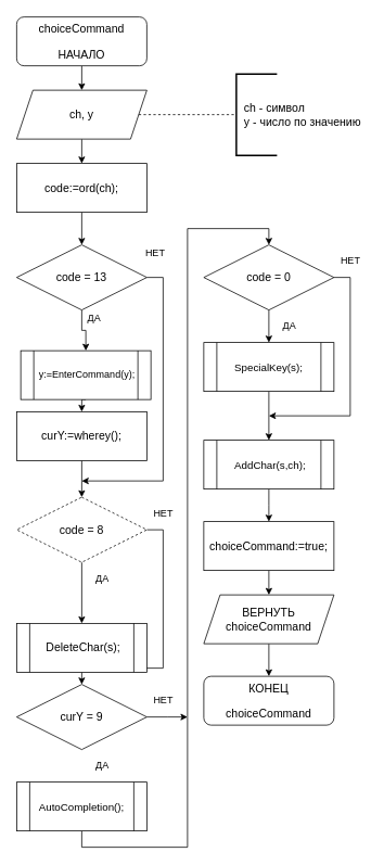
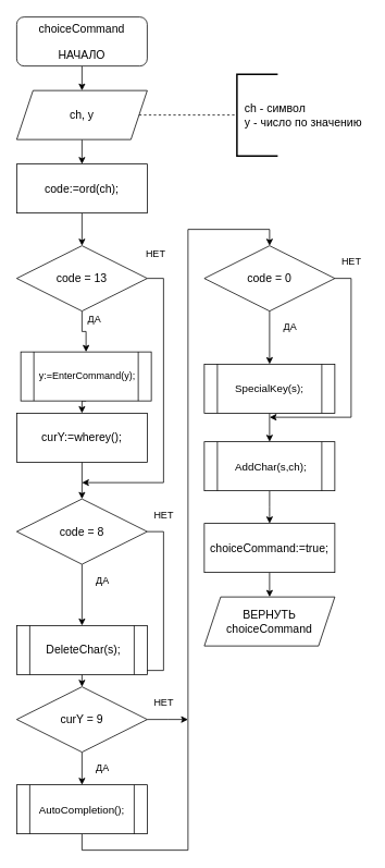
  <mxCell id="0" />
  <mxCell id="1" parent="0" />
  <mxCell id="2" style="edgeStyle=orthogonalEdgeStyle;rounded=0;orthogonalLoop=1;jettySize=auto;html=1;exitX=0.5;exitY=1;exitDx=0;exitDy=0;entryX=0.5;entryY=0;entryDx=0;entryDy=0;" edge="1" parent="1" source="3" target="5"><mxGeometry relative="1" as="geometry" /></mxCell>
  <mxCell id="3" value="&lt;font&gt;&lt;span style=&quot;font-size: 14px&quot;&gt;choiceCommand&lt;/span&gt;&lt;br&gt;&lt;br&gt;&lt;span style=&quot;font-size: 14px&quot;&gt;НАЧАЛО&lt;/span&gt;&lt;/font&gt;" style="rounded=1;whiteSpace=wrap;html=1;" vertex="1" parent="1"><mxGeometry x="20" y="20" width="160" height="60" as="geometry" /></mxCell>
  <mxCell id="4" style="edgeStyle=orthogonalEdgeStyle;rounded=0;orthogonalLoop=1;jettySize=auto;html=1;exitX=0.5;exitY=1;exitDx=0;exitDy=0;entryX=0.5;entryY=0;entryDx=0;entryDy=0;" edge="1" parent="1" source="5" target="9"><mxGeometry relative="1" as="geometry"><mxPoint x="100" y="210" as="targetPoint" /></mxGeometry></mxCell>
  <mxCell id="5" value="&lt;font style=&quot;font-size: 14px&quot;&gt;ch, y&lt;/font&gt;" style="shape=parallelogram;perimeter=parallelogramPerimeter;whiteSpace=wrap;html=1;fixedSize=1;" vertex="1" parent="1"><mxGeometry x="20" y="110" width="160" height="60" as="geometry" /></mxCell>
  <mxCell id="6" value="&lt;span style=&quot;font-size: 14px&quot;&gt;&amp;nbsp; ch - символ&lt;br&gt;&amp;nbsp; y - число по значению&lt;br&gt;&lt;/span&gt;" style="strokeWidth=2;html=1;shape=mxgraph.flowchart.annotation_1;align=left;pointerEvents=1;" vertex="1" parent="1"><mxGeometry x="290" y="90" width="50" height="100" as="geometry" /></mxCell>
  <mxCell id="7" value="" style="endArrow=none;dashed=1;html=1;rounded=0;edgeStyle=orthogonalEdgeStyle;exitX=1;exitY=0.5;exitDx=0;exitDy=0;" edge="1" parent="1"><mxGeometry width="50" height="50" relative="1" as="geometry"><mxPoint x="170" y="140" as="sourcePoint" /><mxPoint x="290" y="140" as="targetPoint" /></mxGeometry></mxCell>
  <mxCell id="8" style="edgeStyle=orthogonalEdgeStyle;rounded=0;orthogonalLoop=1;jettySize=auto;html=1;exitX=0.5;exitY=1;exitDx=0;exitDy=0;entryX=0.5;entryY=0;entryDx=0;entryDy=0;" edge="1" parent="1" source="9" target="12"><mxGeometry relative="1" as="geometry" /></mxCell>
  <mxCell id="9" value="&lt;span style=&quot;font-size: 14px&quot;&gt;code:=ord(ch);&lt;/span&gt;" style="rounded=0;whiteSpace=wrap;html=1;" vertex="1" parent="1"><mxGeometry x="20" y="200" width="160" height="60" as="geometry" /></mxCell>
  <mxCell id="10" style="edgeStyle=orthogonalEdgeStyle;rounded=0;orthogonalLoop=1;jettySize=auto;html=1;exitX=0.5;exitY=1;exitDx=0;exitDy=0;entryX=0.5;entryY=0;entryDx=0;entryDy=0;" edge="1" parent="1" source="12" target="14"><mxGeometry relative="1" as="geometry" /></mxCell>
  <mxCell id="11" style="edgeStyle=orthogonalEdgeStyle;rounded=0;orthogonalLoop=1;jettySize=auto;html=1;exitX=1;exitY=0.5;exitDx=0;exitDy=0;" edge="1" parent="1" source="12"><mxGeometry relative="1" as="geometry"><mxPoint x="100" y="590" as="targetPoint" /><Array as="points"><mxPoint x="200" y="340" /><mxPoint x="200" y="590" /></Array></mxGeometry></mxCell>
  <mxCell id="12" value="&lt;span style=&quot;font-size: 14px&quot;&gt;code = 13&lt;/span&gt;" style="rhombus;whiteSpace=wrap;html=1;" vertex="1" parent="1"><mxGeometry x="20" y="300" width="160" height="80" as="geometry" /></mxCell>
  <mxCell id="13" style="edgeStyle=orthogonalEdgeStyle;rounded=0;orthogonalLoop=1;jettySize=auto;html=1;exitX=0.5;exitY=1;exitDx=0;exitDy=0;entryX=0.5;entryY=0;entryDx=0;entryDy=0;" edge="1" parent="1" source="14" target="40"><mxGeometry relative="1" as="geometry" /></mxCell>
  <mxCell id="14" value="&lt;font style=&quot;font-size: 12px&quot;&gt;&amp;nbsp;y:=EnterCommand(y);&lt;/font&gt;" style="shape=process;whiteSpace=wrap;html=1;backgroundOutline=1;" vertex="1" parent="1"><mxGeometry x="25" y="430" width="160" height="60" as="geometry" /></mxCell>
  <mxCell id="15" value="ДА" style="text;html=1;align=center;verticalAlign=middle;resizable=0;points=[];autosize=1;strokeColor=none;" vertex="1" parent="1"><mxGeometry x="100" y="380" width="30" height="20" as="geometry" /></mxCell>
  <mxCell id="16" style="edgeStyle=orthogonalEdgeStyle;rounded=0;orthogonalLoop=1;jettySize=auto;html=1;exitX=0.5;exitY=1;exitDx=0;exitDy=0;entryX=0.5;entryY=0;entryDx=0;entryDy=0;" edge="1" parent="1" source="18" target="21"><mxGeometry relative="1" as="geometry" /></mxCell>
  <mxCell id="17" style="edgeStyle=orthogonalEdgeStyle;rounded=0;orthogonalLoop=1;jettySize=auto;html=1;exitX=1;exitY=0.5;exitDx=0;exitDy=0;" edge="1" parent="1" source="18"><mxGeometry relative="1" as="geometry"><mxPoint x="100" y="820" as="targetPoint" /><Array as="points"><mxPoint x="200" y="650" /><mxPoint x="200" y="820" /></Array></mxGeometry></mxCell>
- <mxCell id="18" value="&lt;span style=&quot;font-size: 14px&quot;&gt;code = 8&lt;/span&gt;" style="rhombus;whiteSpace=wrap;html=1;dashed=1;" vertex="1" parent="1"><mxGeometry x="20" y="610" width="160" height="80" as="geometry" /></mxCell>
+ <mxCell id="18" value="&lt;span style=&quot;font-size: 14px&quot;&gt;code = 8&lt;/span&gt;" style="rhombus;whiteSpace=wrap;html=1;" vertex="1" parent="1"><mxGeometry x="20" y="610" width="160" height="80" as="geometry" /></mxCell>
  <mxCell id="19" value="НЕТ" style="text;html=1;align=center;verticalAlign=middle;resizable=0;points=[];autosize=1;strokeColor=none;" vertex="1" parent="1"><mxGeometry x="170" y="300" width="40" height="20" as="geometry" /></mxCell>
  <mxCell id="20" style="edgeStyle=orthogonalEdgeStyle;rounded=0;orthogonalLoop=1;jettySize=auto;html=1;exitX=0.5;exitY=1;exitDx=0;exitDy=0;entryX=0.5;entryY=0;entryDx=0;entryDy=0;" edge="1" parent="1" source="21" target="26"><mxGeometry relative="1" as="geometry" /></mxCell>
  <mxCell id="21" value="&lt;span style=&quot;font-size: 14px&quot;&gt;&amp;nbsp;DeleteChar(s);&lt;/span&gt;" style="shape=process;whiteSpace=wrap;html=1;backgroundOutline=1;" vertex="1" parent="1"><mxGeometry x="20" y="765" width="160" height="60" as="geometry" /></mxCell>
  <mxCell id="22" value="ДА" style="text;html=1;align=center;verticalAlign=middle;resizable=0;points=[];autosize=1;strokeColor=none;" vertex="1" parent="1"><mxGeometry x="110" y="700" width="30" height="20" as="geometry" /></mxCell>
  <mxCell id="23" value="НЕТ" style="text;html=1;align=center;verticalAlign=middle;resizable=0;points=[];autosize=1;strokeColor=none;" vertex="1" parent="1"><mxGeometry x="180" y="620" width="40" height="20" as="geometry" /></mxCell>
+ <mxCell id="24" style="edgeStyle=orthogonalEdgeStyle;rounded=0;orthogonalLoop=1;jettySize=auto;html=1;exitX=0.5;exitY=1;exitDx=0;exitDy=0;entryX=0.5;entryY=0;entryDx=0;entryDy=0;" edge="1" parent="1" source="26" target="28"><mxGeometry relative="1" as="geometry" /></mxCell>
  <mxCell id="25" style="edgeStyle=orthogonalEdgeStyle;rounded=0;orthogonalLoop=1;jettySize=auto;html=1;exitX=1;exitY=0.5;exitDx=0;exitDy=0;" edge="1" parent="1" source="26"><mxGeometry relative="1" as="geometry"><mxPoint x="230" y="880" as="targetPoint" /></mxGeometry></mxCell>
  <mxCell id="26" value="&lt;span style=&quot;font-size: 14px&quot;&gt;curY = 9&lt;/span&gt;" style="rhombus;whiteSpace=wrap;html=1;" vertex="1" parent="1"><mxGeometry x="20" y="840" width="160" height="80" as="geometry" /></mxCell>
  <mxCell id="27" style="edgeStyle=orthogonalEdgeStyle;rounded=0;orthogonalLoop=1;jettySize=auto;html=1;exitX=0.5;exitY=1;exitDx=0;exitDy=0;entryX=0.5;entryY=0;entryDx=0;entryDy=0;" edge="1" parent="1" source="28" target="33"><mxGeometry relative="1" as="geometry"><Array as="points"><mxPoint x="100" y="1040" /><mxPoint x="230" y="1040" /><mxPoint x="230" y="280" /><mxPoint x="330" y="280" /></Array></mxGeometry></mxCell>
  <mxCell id="28" value="&lt;font style=&quot;font-size: 13px&quot;&gt;AutoCompletion();&lt;/font&gt;" style="shape=process;whiteSpace=wrap;html=1;backgroundOutline=1;" vertex="1" parent="1"><mxGeometry x="20" y="960" width="160" height="60" as="geometry" /></mxCell>
  <mxCell id="29" value="ДА" style="text;html=1;align=center;verticalAlign=middle;resizable=0;points=[];autosize=1;strokeColor=none;" vertex="1" parent="1"><mxGeometry x="110" y="930" width="30" height="20" as="geometry" /></mxCell>
  <mxCell id="30" value="НЕТ" style="text;html=1;align=center;verticalAlign=middle;resizable=0;points=[];autosize=1;strokeColor=none;" vertex="1" parent="1"><mxGeometry x="180" y="850" width="40" height="20" as="geometry" /></mxCell>
  <mxCell id="31" style="edgeStyle=orthogonalEdgeStyle;rounded=0;orthogonalLoop=1;jettySize=auto;html=1;exitX=0.5;exitY=1;exitDx=0;exitDy=0;entryX=0.5;entryY=0;entryDx=0;entryDy=0;" edge="1" parent="1" source="33" target="35"><mxGeometry relative="1" as="geometry" /></mxCell>
  <mxCell id="32" style="edgeStyle=orthogonalEdgeStyle;rounded=0;orthogonalLoop=1;jettySize=auto;html=1;exitX=1;exitY=0.5;exitDx=0;exitDy=0;" edge="1" parent="1" source="33"><mxGeometry relative="1" as="geometry"><mxPoint x="330" y="510" as="targetPoint" /><Array as="points"><mxPoint x="430" y="340" /><mxPoint x="430" y="510" /></Array></mxGeometry></mxCell>
  <mxCell id="33" value="&lt;span style=&quot;font-size: 14px&quot;&gt;code = 0&lt;/span&gt;" style="rhombus;whiteSpace=wrap;html=1;" vertex="1" parent="1"><mxGeometry x="250" y="300" width="160" height="80" as="geometry" /></mxCell>
  <mxCell id="34" style="edgeStyle=orthogonalEdgeStyle;rounded=0;orthogonalLoop=1;jettySize=auto;html=1;exitX=0.5;exitY=1;exitDx=0;exitDy=0;entryX=0.5;entryY=0;entryDx=0;entryDy=0;" edge="1" parent="1" source="35" target="42"><mxGeometry relative="1" as="geometry" /></mxCell>
- <mxCell id="35" value="&lt;font style=&quot;font-size: 13px&quot;&gt;SpecialKey(s);&lt;/font&gt;" style="shape=process;whiteSpace=wrap;html=1;backgroundOutline=1;" vertex="1" parent="1"><mxGeometry x="250" y="420" width="160" height="60" as="geometry" /></mxCell>
+ <mxCell id="35" value="&lt;font style=&quot;font-size: 13px&quot;&gt;SpecialKey(s);&lt;/font&gt;" style="shape=process;whiteSpace=wrap;html=1;backgroundOutline=1;" vertex="1" parent="1"><mxGeometry x="250" y="445" width="160" height="60" as="geometry" /></mxCell>
  <mxCell id="36" value="ДА" style="text;html=1;align=center;verticalAlign=middle;resizable=0;points=[];autosize=1;strokeColor=none;" vertex="1" parent="1"><mxGeometry x="340" y="390" width="30" height="20" as="geometry" /></mxCell>
- <mxCell id="37" value="&lt;font&gt;&lt;span style=&quot;font-size: 14px&quot;&gt;КОНЕЦ&lt;/span&gt;&lt;br&gt;&lt;br&gt;&lt;span style=&quot;font-size: 14px&quot;&gt;choiceCommand&lt;/span&gt;&lt;br&gt;&lt;/font&gt;" style="rounded=1;whiteSpace=wrap;html=1;" vertex="1" parent="1"><mxGeometry x="250" y="830" width="160" height="60" as="geometry" /></mxCell>
  <mxCell id="38" value="НЕТ" style="text;html=1;align=center;verticalAlign=middle;resizable=0;points=[];autosize=1;strokeColor=none;" vertex="1" parent="1"><mxGeometry x="410" y="310" width="40" height="20" as="geometry" /></mxCell>
  <mxCell id="39" style="edgeStyle=orthogonalEdgeStyle;rounded=0;orthogonalLoop=1;jettySize=auto;html=1;exitX=0.5;exitY=1;exitDx=0;exitDy=0;entryX=0.5;entryY=0;entryDx=0;entryDy=0;" edge="1" parent="1" source="40" target="18"><mxGeometry relative="1" as="geometry" /></mxCell>
  <mxCell id="40" value="&lt;span style=&quot;font-size: 14px&quot;&gt;curY:=wherey();&lt;/span&gt;" style="rounded=0;whiteSpace=wrap;html=1;" vertex="1" parent="1"><mxGeometry x="20" y="505" width="160" height="60" as="geometry" /></mxCell>
  <mxCell id="41" style="edgeStyle=orthogonalEdgeStyle;rounded=0;orthogonalLoop=1;jettySize=auto;html=1;exitX=0.5;exitY=1;exitDx=0;exitDy=0;entryX=0.5;entryY=0;entryDx=0;entryDy=0;" edge="1" parent="1" source="42"><mxGeometry relative="1" as="geometry"><mxPoint x="330" y="640" as="targetPoint" /></mxGeometry></mxCell>
  <mxCell id="42" value="&lt;font style=&quot;font-size: 13px&quot;&gt;&amp;nbsp;AddChar(s,ch);&lt;/font&gt;" style="shape=process;whiteSpace=wrap;html=1;backgroundOutline=1;" vertex="1" parent="1"><mxGeometry x="250" y="540" width="160" height="60" as="geometry" /></mxCell>
- <mxCell id="43" style="edgeStyle=orthogonalEdgeStyle;rounded=0;orthogonalLoop=1;jettySize=auto;html=1;exitX=0.5;exitY=1;exitDx=0;exitDy=0;entryX=0.5;entryY=0;entryDx=0;entryDy=0;" edge="1" parent="1" source="44" target="37"><mxGeometry relative="1" as="geometry" /></mxCell>
  <mxCell id="44" value="&lt;span style=&quot;font-size: 14px&quot;&gt;ВЕРНУТЬ&lt;br&gt;choiceCommand&lt;/span&gt;" style="shape=parallelogram;perimeter=parallelogramPerimeter;whiteSpace=wrap;html=1;fixedSize=1;" vertex="1" parent="1"><mxGeometry x="250" y="730" width="160" height="60" as="geometry" /></mxCell>
  <mxCell id="45" style="edgeStyle=orthogonalEdgeStyle;rounded=0;orthogonalLoop=1;jettySize=auto;html=1;exitX=0.5;exitY=1;exitDx=0;exitDy=0;entryX=0.5;entryY=0;entryDx=0;entryDy=0;" edge="1" parent="1" source="46" target="44"><mxGeometry relative="1" as="geometry" /></mxCell>
  <mxCell id="46" value="&lt;span style=&quot;font-size: 14px&quot;&gt;choiceCommand:=true;&lt;/span&gt;" style="rounded=0;whiteSpace=wrap;html=1;" vertex="1" parent="1"><mxGeometry x="250" y="640" width="160" height="60" as="geometry" /></mxCell>
